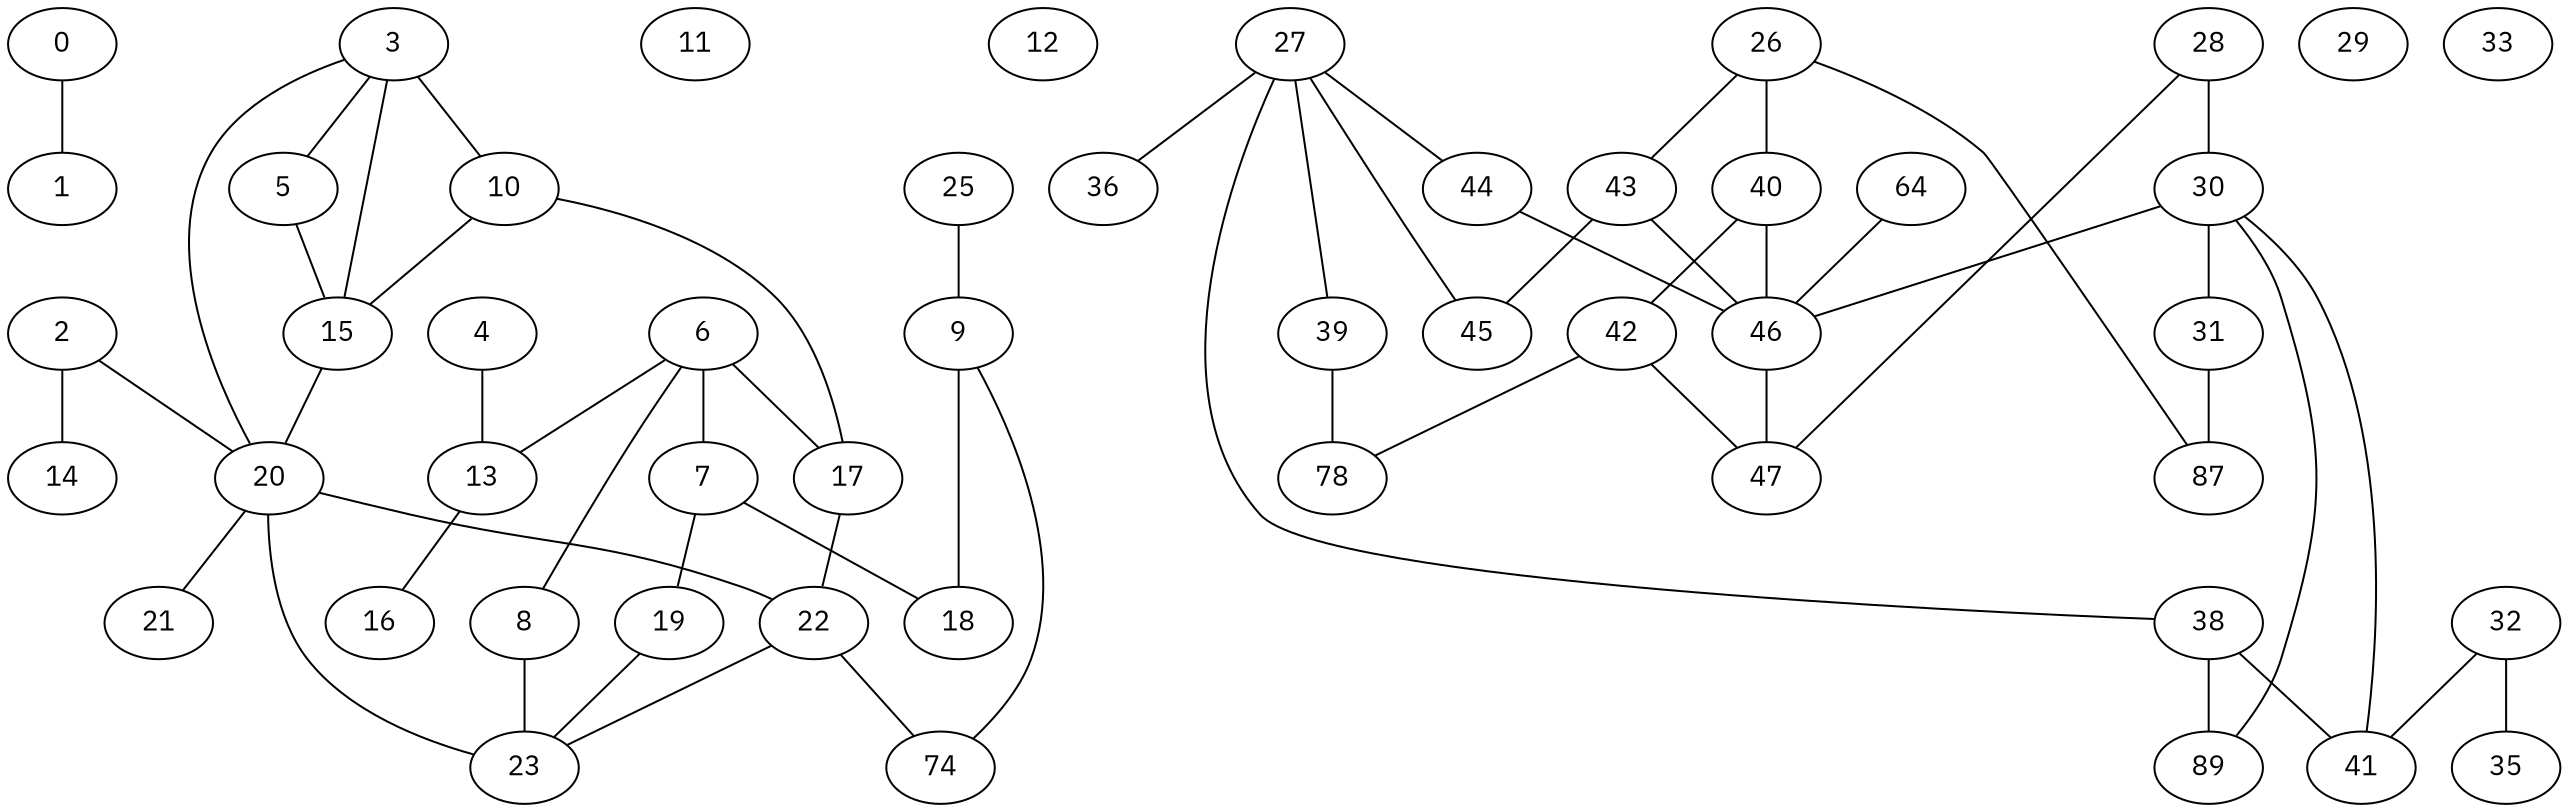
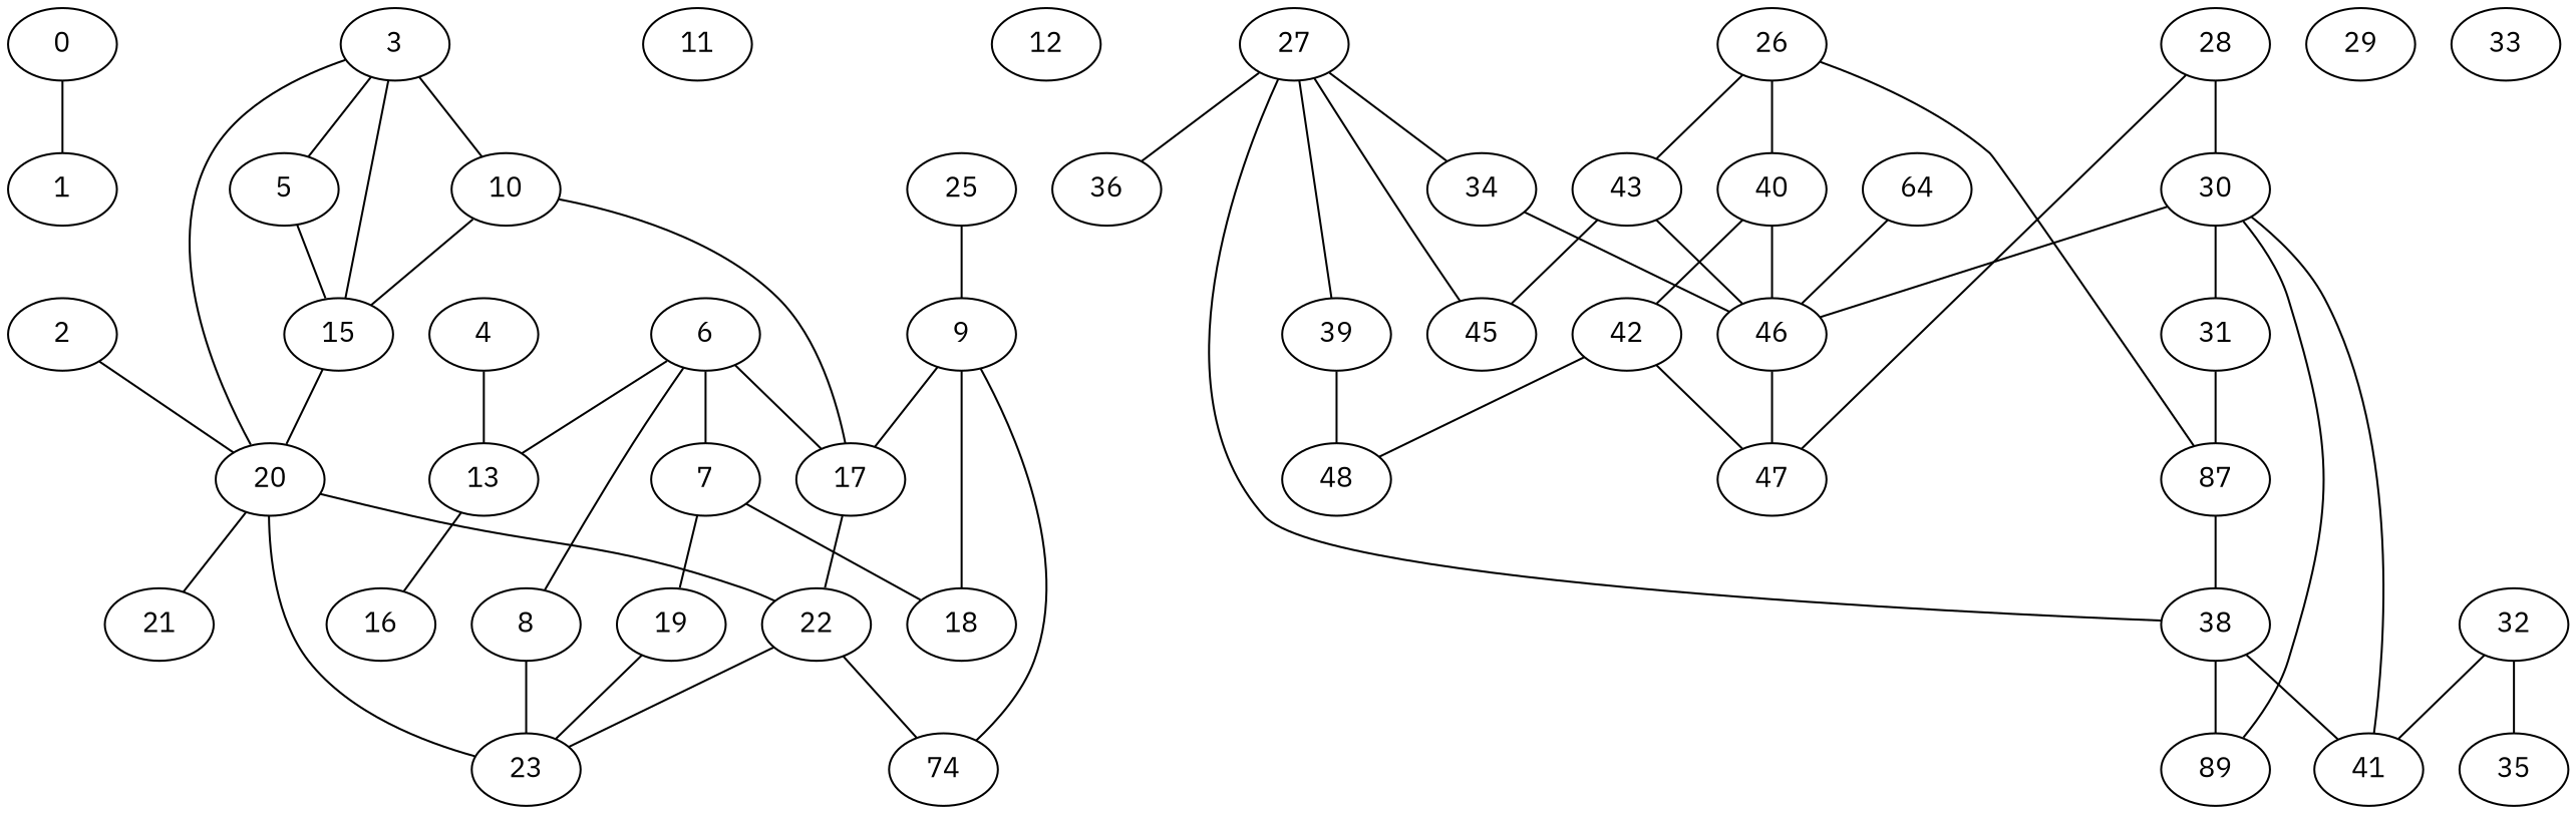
  strict graph {
    fontname="IBM Plex Sans"
    node [fontname="IBM Plex Sans"]
    edge [fontname="IBM Plex Sans" weight=10]
    0
    1
    2
-   14
    20
    23
    22
    21
    3
    5
    10
    15
    17
    4
    13
    16
    6
    7
    8
    18
    19
    9
    n23 [label=74]
    11
    12
    25
    n27 [label=87]
    26
    40
    43
    38
    46
    42
    45
    27
    36
    39
-   44
+   44 [label=34]
    41
    n40 [label=89]
-   48 [label=78]
+   48
    28
    30
    47
    31
    29
    32
    35
    33
    n50 [label=64]
    0 -- 1 [weight=1]
-   2 -- 14 [weight=4]
    2 -- 20 [weight=4]
    20 -- 23 [weight=7]
    20 -- 22
    20 -- 21 [weight=1]
    22 -- 23 [weight=5]
    22 -- n23 [weight=1]
    3 -- 20 [weight=5]
    3 -- 5 [weight=2]
    3 -- 10
    3 -- 15
    5 -- 15 [weight=9]
    10 -- 15
    10 -- 17 [weight=2]
    15 -- 20 [weight=3]
    17 -- 22 [weight=8]
    4 -- 13
    13 -- 16 [weight=7]
    6 -- 17 [weight=8]
    6 -- 13 [weight=7]
    6 -- 7 [weight=7]
    6 -- 8 [weight=3]
    7 -- 18
    7 -- 19 [weight=2]
    8 -- 23 [weight=5]
    19 -- 23 [weight=5]
+   9 -- 17 [weight=9]
    9 -- 18 [weight=9]
    9 -- n23 [weight=1]
    25 -- 9 [weight=3]
+   n27 -- 38 [weight=3]
    26 -- n27 [weight=4]
    26 -- 40 [weight=7]
    26 -- 43 [weight=9]
    40 -- 46
    40 -- 42 [weight=6]
    43 -- 46
    43 -- 45
    38 -- 41 [weight=7]
    38 -- n40 [weight=8]
    46 -- 47 [weight=6]
    42 -- 48 [weight=5]
    42 -- 47 [weight=4]
    27 -- 38 [weight=1]
    27 -- 45 [weight=4]
    27 -- 36 [weight=8]
    27 -- 39 [weight=4]
    27 -- 44 [weight=5]
    39 -- 48
    44 -- 46 [weight=8]
    28 -- 30
    28 -- 47 [weight=4]
    30 -- 46 [weight=5]
    30 -- 41 [weight=1]
    30 -- n40 [weight=5]
    30 -- 31 [weight=1]
    31 -- n27 [weight=2]
    32 -- 41 [weight=7]
    32 -- 35 [weight=5]
    n50 -- 46 [weight=3]
  }
